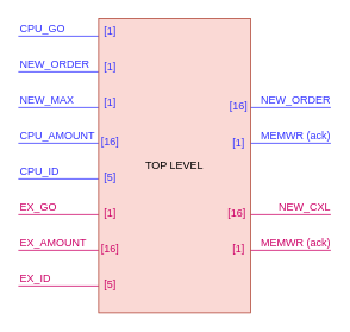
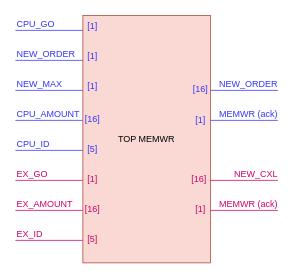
  <mxCell id="0" />
  <mxCell id="1" parent="0" />
  <mxCell id="2" value="" style="endArrow=none;html=1;rounded=0;strokeColor=#3333FF;fontColor=#3333FF;" parent="1" edge="1"><mxGeometry relative="1" as="geometry"><mxPoint x="20" y="40" as="sourcePoint" /><mxPoint x="110" y="40" as="targetPoint" /></mxGeometry></mxCell>
  <mxCell id="3" value="CPU_GO" style="resizable=0;html=1;align=left;verticalAlign=bottom;strokeColor=#3333FF;fontColor=#3333FF;" parent="2" connectable="0" vertex="1"><mxGeometry x="-1" relative="1" as="geometry" /></mxCell>
  <mxCell id="4" value="" style="endArrow=none;html=1;rounded=0;strokeColor=#3333FF;fontColor=#3333FF;" parent="1" edge="1"><mxGeometry relative="1" as="geometry"><mxPoint x="20" y="80" as="sourcePoint" /><mxPoint x="110" y="80" as="targetPoint" /></mxGeometry></mxCell>
  <mxCell id="5" value="NEW_ORDER" style="resizable=0;html=1;align=left;verticalAlign=bottom;strokeColor=#3333FF;fontColor=#3333FF;" parent="4" connectable="0" vertex="1"><mxGeometry x="-1" relative="1" as="geometry" /></mxCell>
  <mxCell id="6" value="" style="resizable=0;html=1;align=right;verticalAlign=bottom;strokeColor=#3333FF;fontColor=#3333FF;" parent="4" connectable="0" vertex="1"><mxGeometry x="1" relative="1" as="geometry" /></mxCell>
  <mxCell id="7" value="" style="endArrow=none;html=1;rounded=0;strokeColor=#3333FF;fontColor=#3333FF;" parent="1" edge="1"><mxGeometry relative="1" as="geometry"><mxPoint x="20" y="120" as="sourcePoint" /><mxPoint x="110" y="120" as="targetPoint" /></mxGeometry></mxCell>
  <mxCell id="8" value="NEW_MAX" style="resizable=0;html=1;align=left;verticalAlign=bottom;strokeColor=#3333FF;fontColor=#3333FF;" parent="7" connectable="0" vertex="1"><mxGeometry x="-1" relative="1" as="geometry" /></mxCell>
  <mxCell id="9" value="" style="resizable=0;html=1;align=right;verticalAlign=bottom;strokeColor=#3333FF;fontColor=#3333FF;" parent="7" connectable="0" vertex="1"><mxGeometry x="1" relative="1" as="geometry" /></mxCell>
  <mxCell id="10" value="" style="endArrow=none;html=1;rounded=0;strokeColor=#3333FF;fontColor=#3333FF;" parent="1" edge="1"><mxGeometry relative="1" as="geometry"><mxPoint x="20" y="160" as="sourcePoint" /><mxPoint x="110" y="160" as="targetPoint" /></mxGeometry></mxCell>
  <mxCell id="11" value="CPU_AMOUNT" style="resizable=0;html=1;align=left;verticalAlign=bottom;strokeColor=#3333FF;fontColor=#3333FF;" parent="10" connectable="0" vertex="1"><mxGeometry x="-1" relative="1" as="geometry" /></mxCell>
  <mxCell id="12" value="" style="resizable=0;html=1;align=right;verticalAlign=bottom;strokeColor=#3333FF;fontColor=#3333FF;" parent="10" connectable="0" vertex="1"><mxGeometry x="1" relative="1" as="geometry" /></mxCell>
  <mxCell id="13" value="" style="endArrow=none;html=1;rounded=0;strokeColor=#3333FF;fontColor=#3333FF;" parent="1" edge="1"><mxGeometry relative="1" as="geometry"><mxPoint x="20" y="200" as="sourcePoint" /><mxPoint x="110" y="200" as="targetPoint" /></mxGeometry></mxCell>
  <mxCell id="14" value="CPU_ID" style="resizable=0;html=1;align=left;verticalAlign=bottom;strokeColor=#3333FF;fontColor=#3333FF;" parent="13" connectable="0" vertex="1"><mxGeometry x="-1" relative="1" as="geometry" /></mxCell>
  <mxCell id="15" value="" style="resizable=0;html=1;align=right;verticalAlign=bottom;strokeColor=#3333FF;fontColor=#3333FF;" parent="13" connectable="0" vertex="1"><mxGeometry x="1" relative="1" as="geometry" /></mxCell>
  <mxCell id="16" value="" style="endArrow=none;html=1;rounded=0;strokeColor=#CC0066;fontColor=#CC0066;" parent="1" edge="1"><mxGeometry relative="1" as="geometry"><mxPoint x="20" y="240" as="sourcePoint" /><mxPoint x="110" y="240" as="targetPoint" /></mxGeometry></mxCell>
  <mxCell id="17" value="EX_GO" style="resizable=0;html=1;align=left;verticalAlign=bottom;strokeColor=#CC0066;fontColor=#CC0066;" parent="16" connectable="0" vertex="1"><mxGeometry x="-1" relative="1" as="geometry" /></mxCell>
  <mxCell id="18" value="" style="resizable=0;html=1;align=right;verticalAlign=bottom;strokeColor=#CC0066;fontColor=#CC0066;" parent="16" connectable="0" vertex="1"><mxGeometry x="1" relative="1" as="geometry" /></mxCell>
  <mxCell id="19" value="" style="endArrow=none;html=1;rounded=0;strokeColor=#CC0066;fontColor=#CC0066;" parent="1" edge="1"><mxGeometry relative="1" as="geometry"><mxPoint x="20" y="280" as="sourcePoint" /><mxPoint x="110" y="280" as="targetPoint" /></mxGeometry></mxCell>
  <mxCell id="20" value="EX_AMOUNT" style="resizable=0;html=1;align=left;verticalAlign=bottom;strokeColor=#CC0066;fontColor=#CC0066;" parent="19" connectable="0" vertex="1"><mxGeometry x="-1" relative="1" as="geometry" /></mxCell>
  <mxCell id="21" value="" style="resizable=0;html=1;align=right;verticalAlign=bottom;strokeColor=#CC0066;fontColor=#CC0066;" parent="19" connectable="0" vertex="1"><mxGeometry x="1" relative="1" as="geometry" /></mxCell>
  <mxCell id="22" value="" style="endArrow=none;html=1;rounded=0;strokeColor=#CC0066;fontColor=#CC0066;" parent="1" edge="1"><mxGeometry relative="1" as="geometry"><mxPoint x="20" y="320" as="sourcePoint" /><mxPoint x="110" y="320" as="targetPoint" /></mxGeometry></mxCell>
  <mxCell id="23" value="EX_ID" style="resizable=0;html=1;align=left;verticalAlign=bottom;strokeColor=#CC0066;fontColor=#CC0066;" parent="22" connectable="0" vertex="1"><mxGeometry x="-1" relative="1" as="geometry" /></mxCell>
  <mxCell id="24" value="" style="resizable=0;html=1;align=right;verticalAlign=bottom;strokeColor=#CC0066;fontColor=#CC0066;" parent="22" connectable="0" vertex="1"><mxGeometry x="1" relative="1" as="geometry" /></mxCell>
  <mxCell id="25" value="" style="endArrow=none;html=1;rounded=0;strokeColor=#3333FF;" parent="1" edge="1"><mxGeometry relative="1" as="geometry"><mxPoint x="280" y="120" as="sourcePoint" /><mxPoint x="370" y="120" as="targetPoint" /></mxGeometry></mxCell>
  <mxCell id="26" value="" style="resizable=0;html=1;align=left;verticalAlign=bottom;strokeColor=#3333FF;" parent="25" connectable="0" vertex="1"><mxGeometry x="-1" relative="1" as="geometry" /></mxCell>
  <mxCell id="27" value="NEW_ORDER" style="resizable=0;html=1;align=right;verticalAlign=bottom;fontColor=#3333FF;strokeColor=#3333FF;fillColor=#3333FF;shadow=0;" parent="25" connectable="0" vertex="1"><mxGeometry x="1" relative="1" as="geometry" /></mxCell>
  <mxCell id="28" value="" style="endArrow=none;html=1;rounded=0;strokeColor=#3333FF;" parent="1" edge="1"><mxGeometry relative="1" as="geometry"><mxPoint x="280" y="160" as="sourcePoint" /><mxPoint x="370" y="160" as="targetPoint" /></mxGeometry></mxCell>
  <mxCell id="29" value="" style="resizable=0;html=1;align=left;verticalAlign=bottom;strokeColor=#3333FF;" parent="28" connectable="0" vertex="1"><mxGeometry x="-1" relative="1" as="geometry" /></mxCell>
  <mxCell id="30" value="MEMWR (ack)" style="resizable=0;html=1;align=right;verticalAlign=bottom;fontColor=#3333FF;strokeColor=#3333FF;fillColor=#3333FF;shadow=0;" parent="28" connectable="0" vertex="1"><mxGeometry x="1" relative="1" as="geometry" /></mxCell>
  <mxCell id="31" value="" style="endArrow=none;html=1;rounded=0;strokeColor=#CC0066;fontColor=#CC0066;" parent="1" edge="1"><mxGeometry relative="1" as="geometry"><mxPoint x="280" y="240" as="sourcePoint" /><mxPoint x="370" y="240" as="targetPoint" /></mxGeometry></mxCell>
  <mxCell id="32" value="" style="resizable=0;html=1;align=left;verticalAlign=bottom;strokeColor=#CC0066;fontColor=#CC0066;" parent="31" connectable="0" vertex="1"><mxGeometry x="-1" relative="1" as="geometry" /></mxCell>
  <mxCell id="33" value="NEW_CXL" style="resizable=0;html=1;align=right;verticalAlign=bottom;strokeColor=#CC0066;fontColor=#CC0066;" parent="31" connectable="0" vertex="1"><mxGeometry x="1" relative="1" as="geometry" /></mxCell>
  <mxCell id="34" value="" style="endArrow=none;html=1;rounded=0;strokeColor=#CC0066;fontColor=#CC0066;" parent="1" edge="1"><mxGeometry relative="1" as="geometry"><mxPoint x="280" y="280" as="sourcePoint" /><mxPoint x="370" y="280" as="targetPoint" /></mxGeometry></mxCell>
  <mxCell id="35" value="" style="resizable=0;html=1;align=left;verticalAlign=bottom;strokeColor=#CC0066;fontColor=#CC0066;" parent="34" connectable="0" vertex="1"><mxGeometry x="-1" relative="1" as="geometry" /></mxCell>
  <mxCell id="36" value="MEMWR (ack)" style="resizable=0;html=1;align=right;verticalAlign=bottom;strokeColor=#CC0066;fontColor=#CC0066;" parent="34" connectable="0" vertex="1"><mxGeometry x="1" relative="1" as="geometry" /></mxCell>
- <mxCell id="37" value="TOP LEVEL" style="rounded=0;whiteSpace=wrap;html=1;shadow=0;strokeColor=#ae4132;fillColor=#fad9d5;" parent="1" vertex="1"><mxGeometry x="110" y="20" width="170" height="330" as="geometry" /></mxCell>
+ <mxCell id="37" value="TOP MEMWR" style="rounded=0;whiteSpace=wrap;html=1;shadow=0;strokeColor=#ae4132;fillColor=#fad9d5;" parent="1" vertex="1"><mxGeometry x="110" y="20" width="170" height="330" as="geometry" /></mxCell>
  <mxCell id="38" value="[1]" style="text;html=1;strokeColor=none;fillColor=none;align=center;verticalAlign=middle;whiteSpace=wrap;rounded=0;shadow=0;fontColor=#CC0066;" parent="1" vertex="1"><mxGeometry x="93" y="223" width="60" height="30" as="geometry" /></mxCell>
  <mxCell id="39" value="[1]" style="text;html=1;strokeColor=none;fillColor=none;align=center;verticalAlign=middle;whiteSpace=wrap;rounded=0;shadow=0;fontColor=#CC0066;" parent="1" vertex="1"><mxGeometry x="237" y="264" width="60" height="30" as="geometry" /></mxCell>
  <mxCell id="40" value="[16]" style="text;html=1;strokeColor=none;fillColor=none;align=center;verticalAlign=middle;whiteSpace=wrap;rounded=0;shadow=0;fontColor=#CC0066;" parent="1" vertex="1"><mxGeometry x="235" y="224" width="60" height="30" as="geometry" /></mxCell>
  <mxCell id="41" value="[1]" style="text;html=1;strokeColor=none;fillColor=none;align=center;verticalAlign=middle;whiteSpace=wrap;rounded=0;shadow=0;fontColor=#3333FF;" parent="1" vertex="1"><mxGeometry x="237" y="145" width="60" height="30" as="geometry" /></mxCell>
  <mxCell id="42" value="[1]" style="text;html=1;strokeColor=none;fillColor=none;align=center;verticalAlign=middle;whiteSpace=wrap;rounded=0;shadow=0;fontColor=#3333FF;" parent="1" vertex="1"><mxGeometry x="93" y="20" width="60" height="30" as="geometry" /></mxCell>
  <mxCell id="43" value="[1]" style="text;html=1;strokeColor=none;fillColor=none;align=center;verticalAlign=middle;whiteSpace=wrap;rounded=0;shadow=0;fontColor=#3333FF;" parent="1" vertex="1"><mxGeometry x="93" y="60" width="60" height="30" as="geometry" /></mxCell>
  <mxCell id="44" value="[1]" style="text;html=1;strokeColor=none;fillColor=none;align=center;verticalAlign=middle;whiteSpace=wrap;rounded=0;shadow=0;fontColor=#3333FF;" parent="1" vertex="1"><mxGeometry x="93" y="100" width="60" height="30" as="geometry" /></mxCell>
  <mxCell id="45" value="[16]" style="text;html=1;strokeColor=none;fillColor=none;align=center;verticalAlign=middle;whiteSpace=wrap;rounded=0;shadow=0;fontColor=#3333FF;" parent="1" vertex="1"><mxGeometry x="237" y="103" width="60" height="30" as="geometry" /></mxCell>
  <mxCell id="46" value="[16]" style="text;html=1;strokeColor=none;fillColor=none;align=center;verticalAlign=middle;whiteSpace=wrap;rounded=0;shadow=0;fontColor=#CC0066;" parent="1" vertex="1"><mxGeometry x="93" y="264" width="60" height="30" as="geometry" /></mxCell>
  <mxCell id="47" value="[16]" style="text;html=1;strokeColor=none;fillColor=none;align=center;verticalAlign=middle;whiteSpace=wrap;rounded=0;shadow=0;fontColor=#3333FF;" parent="1" vertex="1"><mxGeometry x="93" y="143" width="60" height="30" as="geometry" /></mxCell>
  <mxCell id="48" value="[5]" style="text;html=1;strokeColor=none;fillColor=none;align=center;verticalAlign=middle;whiteSpace=wrap;rounded=0;shadow=0;fontColor=#3333FF;" parent="1" vertex="1"><mxGeometry x="93" y="183" width="60" height="30" as="geometry" /></mxCell>
  <mxCell id="49" value="[5]" style="text;html=1;strokeColor=none;fillColor=none;align=center;verticalAlign=middle;whiteSpace=wrap;rounded=0;shadow=0;fontColor=#CC0066;" parent="1" vertex="1"><mxGeometry x="93" y="303" width="60" height="30" as="geometry" /></mxCell>
